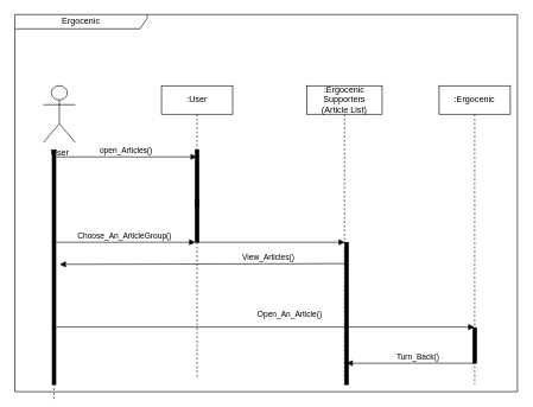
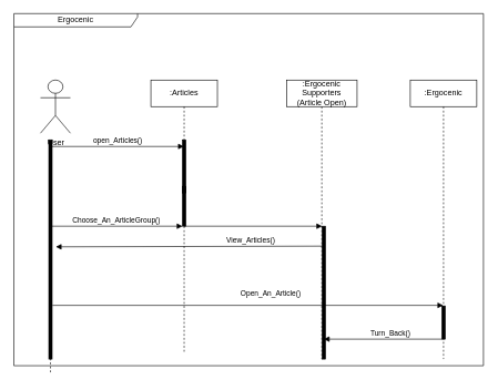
  <mxCell id="0" />
  <mxCell id="1" parent="0" />
  <mxCell id="2" value="Ergocenic" style="shape=umlFrame;whiteSpace=wrap;html=1;pointerEvents=0;recursiveResize=0;container=1;collapsible=0;width=186;height=20;" parent="1" vertex="1"><mxGeometry x="20" y="20" width="706" height="530" as="geometry" /></mxCell>
  <mxCell id="3" value="&lt;div&gt;User&lt;/div&gt;&lt;div&gt;&lt;br&gt;&lt;/div&gt;" style="shape=umlActor;verticalLabelPosition=bottom;verticalAlign=top;html=1;outlineConnect=0;" parent="2" vertex="1"><mxGeometry x="40" y="100" width="45" height="80" as="geometry" /></mxCell>
  <mxCell id="4" value="" style="html=1;points=[];perimeter=orthogonalPerimeter;fillColor=strokeColor;align=left;verticalAlign=top;spacingLeft=10;" parent="2" vertex="1"><mxGeometry x="253.5" y="190" width="5" height="130" as="geometry" /></mxCell>
  <mxCell id="5" value="" style="html=1;verticalAlign=bottom;labelBackgroundColor=none;endArrow=none;endFill=0;rounded=0;dashed=1;" parent="2" source="9" edge="1"><mxGeometry width="160" relative="1" as="geometry"><mxPoint x="54.5" y="649" as="sourcePoint" /><mxPoint x="54.5" y="190" as="targetPoint" /><Array as="points" /></mxGeometry></mxCell>
- <mxCell id="6" value=":User" style="shape=umlLifeline;perimeter=lifelinePerimeter;whiteSpace=wrap;html=1;container=1;dropTarget=0;collapsible=0;recursiveResize=0;outlineConnect=0;portConstraint=eastwest;newEdgeStyle={&quot;edgeStyle&quot;:&quot;elbowEdgeStyle&quot;,&quot;elbow&quot;:&quot;vertical&quot;,&quot;curved&quot;:0,&quot;rounded&quot;:0};" parent="2" vertex="1"><mxGeometry x="206" y="100" width="100" height="410" as="geometry" /></mxCell>
+ <mxCell id="6" value=":Articles" style="shape=umlLifeline;perimeter=lifelinePerimeter;whiteSpace=wrap;html=1;container=1;dropTarget=0;collapsible=0;recursiveResize=0;outlineConnect=0;portConstraint=eastwest;newEdgeStyle={&quot;edgeStyle&quot;:&quot;elbowEdgeStyle&quot;,&quot;elbow&quot;:&quot;vertical&quot;,&quot;curved&quot;:0,&quot;rounded&quot;:0};" parent="2" vertex="1"><mxGeometry x="206" y="100" width="100" height="410" as="geometry" /></mxCell>
  <mxCell id="7" value="open_Articles()" style="html=1;verticalAlign=bottom;labelBackgroundColor=none;endArrow=block;endFill=1;rounded=0;" parent="2" target="6" edge="1"><mxGeometry x="0.003" width="160" relative="1" as="geometry"><mxPoint x="56" y="200" as="sourcePoint" /><mxPoint x="226" y="200" as="targetPoint" /><mxPoint as="offset" /></mxGeometry></mxCell>
  <mxCell id="8" value="" style="html=1;verticalAlign=bottom;labelBackgroundColor=none;endArrow=none;endFill=0;rounded=0;dashed=1;" parent="2" target="9" edge="1"><mxGeometry width="160" relative="1" as="geometry"><mxPoint x="55" y="540" as="sourcePoint" /><mxPoint x="68.5" y="200" as="targetPoint" /></mxGeometry></mxCell>
  <mxCell id="9" value="" style="html=1;points=[];perimeter=orthogonalPerimeter;fillColor=strokeColor;align=left;verticalAlign=top;spacingLeft=10;" parent="2" vertex="1"><mxGeometry x="52.5" y="190" width="5" height="330" as="geometry" /></mxCell>
- <mxCell id="10" value="&lt;div&gt;:Ergocenic Supporters&lt;/div&gt;&lt;div&gt;(Article List)&lt;/div&gt;" style="shape=umlLifeline;perimeter=lifelinePerimeter;whiteSpace=wrap;html=1;container=1;dropTarget=0;collapsible=0;recursiveResize=0;outlineConnect=0;portConstraint=eastwest;newEdgeStyle={&quot;edgeStyle&quot;:&quot;elbowEdgeStyle&quot;,&quot;elbow&quot;:&quot;vertical&quot;,&quot;curved&quot;:0,&quot;rounded&quot;:0};" parent="2" vertex="1"><mxGeometry x="410" y="100" width="106" height="420" as="geometry" /></mxCell>
+ <mxCell id="10" value="&lt;div&gt;:Ergocenic Supporters&lt;/div&gt;&lt;div&gt;(Article Open)&lt;/div&gt;" style="shape=umlLifeline;perimeter=lifelinePerimeter;whiteSpace=wrap;html=1;container=1;dropTarget=0;collapsible=0;recursiveResize=0;outlineConnect=0;portConstraint=eastwest;newEdgeStyle={&quot;edgeStyle&quot;:&quot;elbowEdgeStyle&quot;,&quot;elbow&quot;:&quot;vertical&quot;,&quot;curved&quot;:0,&quot;rounded&quot;:0};" parent="2" vertex="1"><mxGeometry x="410" y="100" width="106" height="420" as="geometry" /></mxCell>
  <mxCell id="11" value="" style="html=1;points=[];perimeter=orthogonalPerimeter;fillColor=strokeColor;align=left;verticalAlign=top;spacingLeft=10;" parent="2" vertex="1"><mxGeometry x="463.5" y="320" width="5" height="200" as="geometry" /></mxCell>
  <mxCell id="12" value="" style="html=1;points=[];perimeter=orthogonalPerimeter;fillColor=strokeColor;align=left;verticalAlign=top;spacingLeft=10;" parent="2" vertex="1"><mxGeometry x="253.5" y="260" width="5" height="10" as="geometry" /></mxCell>
  <mxCell id="13" value="Choose_An_ArticleGroup()" style="html=1;verticalAlign=bottom;labelBackgroundColor=none;endArrow=block;endFill=1;rounded=0;" parent="2" edge="1"><mxGeometry x="0.003" width="160" relative="1" as="geometry"><mxPoint x="53.5" y="320" as="sourcePoint" /><mxPoint x="253.5" y="320" as="targetPoint" /><mxPoint as="offset" /></mxGeometry></mxCell>
  <mxCell id="14" value="View_Articles()" style="html=1;verticalAlign=bottom;labelBackgroundColor=none;endArrow=none;endFill=0;rounded=0;entryX=0.5;entryY=0.19;entryDx=0;entryDy=0;entryPerimeter=0;startArrow=block;startFill=1;exitX=2.1;exitY=0.488;exitDx=0;exitDy=0;exitPerimeter=0;" parent="2" source="9" edge="1"><mxGeometry x="0.463" width="160" relative="1" as="geometry"><mxPoint x="256" y="350.5" as="sourcePoint" /><mxPoint x="463.5" y="350" as="targetPoint" /><mxPoint as="offset" /></mxGeometry></mxCell>
  <mxCell id="15" value="" style="html=1;verticalAlign=bottom;labelBackgroundColor=none;endArrow=block;endFill=1;rounded=0;" parent="2" edge="1"><mxGeometry x="0.003" width="160" relative="1" as="geometry"><mxPoint x="256" y="320" as="sourcePoint" /><mxPoint x="463.5" y="320" as="targetPoint" /><mxPoint as="offset" /></mxGeometry></mxCell>
  <mxCell id="16" value="Open_An_Article()" style="html=1;verticalAlign=bottom;labelBackgroundColor=none;endArrow=block;endFill=1;rounded=0;startArrow=none;startFill=0;exitX=1.1;exitY=0.755;exitDx=0;exitDy=0;exitPerimeter=0;" parent="2" target="17" edge="1" source="9"><mxGeometry x="0.117" y="9" width="160" relative="1" as="geometry"><mxPoint x="57.5" y="471" as="sourcePoint" /><mxPoint x="456" y="470" as="targetPoint" /><mxPoint as="offset" /></mxGeometry></mxCell>
  <mxCell id="17" value=":Ergocenic" style="shape=umlLifeline;perimeter=lifelinePerimeter;whiteSpace=wrap;html=1;container=1;dropTarget=0;collapsible=0;recursiveResize=0;outlineConnect=0;portConstraint=eastwest;newEdgeStyle={&quot;edgeStyle&quot;:&quot;elbowEdgeStyle&quot;,&quot;elbow&quot;:&quot;vertical&quot;,&quot;curved&quot;:0,&quot;rounded&quot;:0};" vertex="1" parent="2"><mxGeometry x="596" y="100" width="100" height="420" as="geometry" /></mxCell>
  <mxCell id="18" value="" style="html=1;points=[];perimeter=orthogonalPerimeter;fillColor=strokeColor;align=left;verticalAlign=top;spacingLeft=10;" vertex="1" parent="2"><mxGeometry x="643.5" y="440" width="5" height="50" as="geometry" /></mxCell>
  <mxCell id="19" value="Turn_Back()" style="html=1;verticalAlign=bottom;labelBackgroundColor=none;endArrow=none;endFill=0;rounded=0;entryX=0.5;entryY=0.19;entryDx=0;entryDy=0;entryPerimeter=0;startArrow=block;startFill=1;" edge="1" parent="2"><mxGeometry x="0.127" width="160" relative="1" as="geometry"><mxPoint x="466" y="490" as="sourcePoint" /><mxPoint x="643.5" y="490" as="targetPoint" /><mxPoint as="offset" /></mxGeometry></mxCell>
